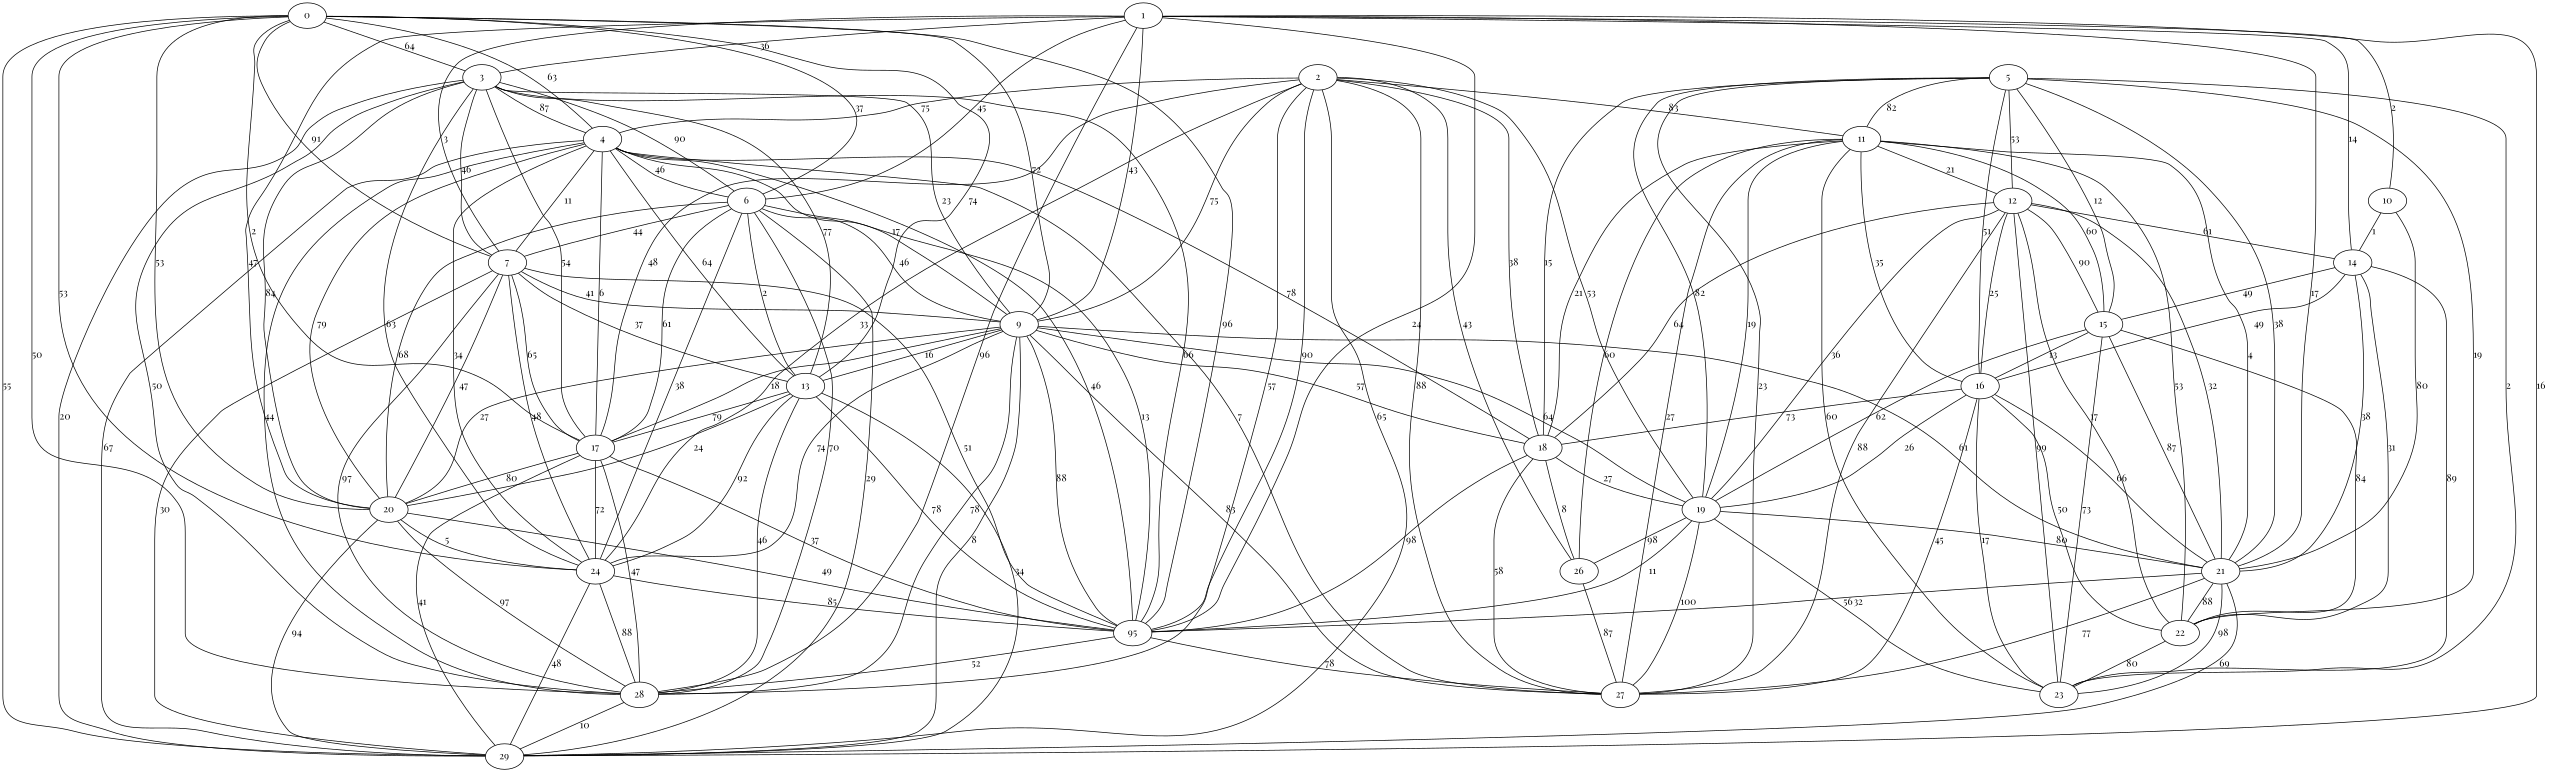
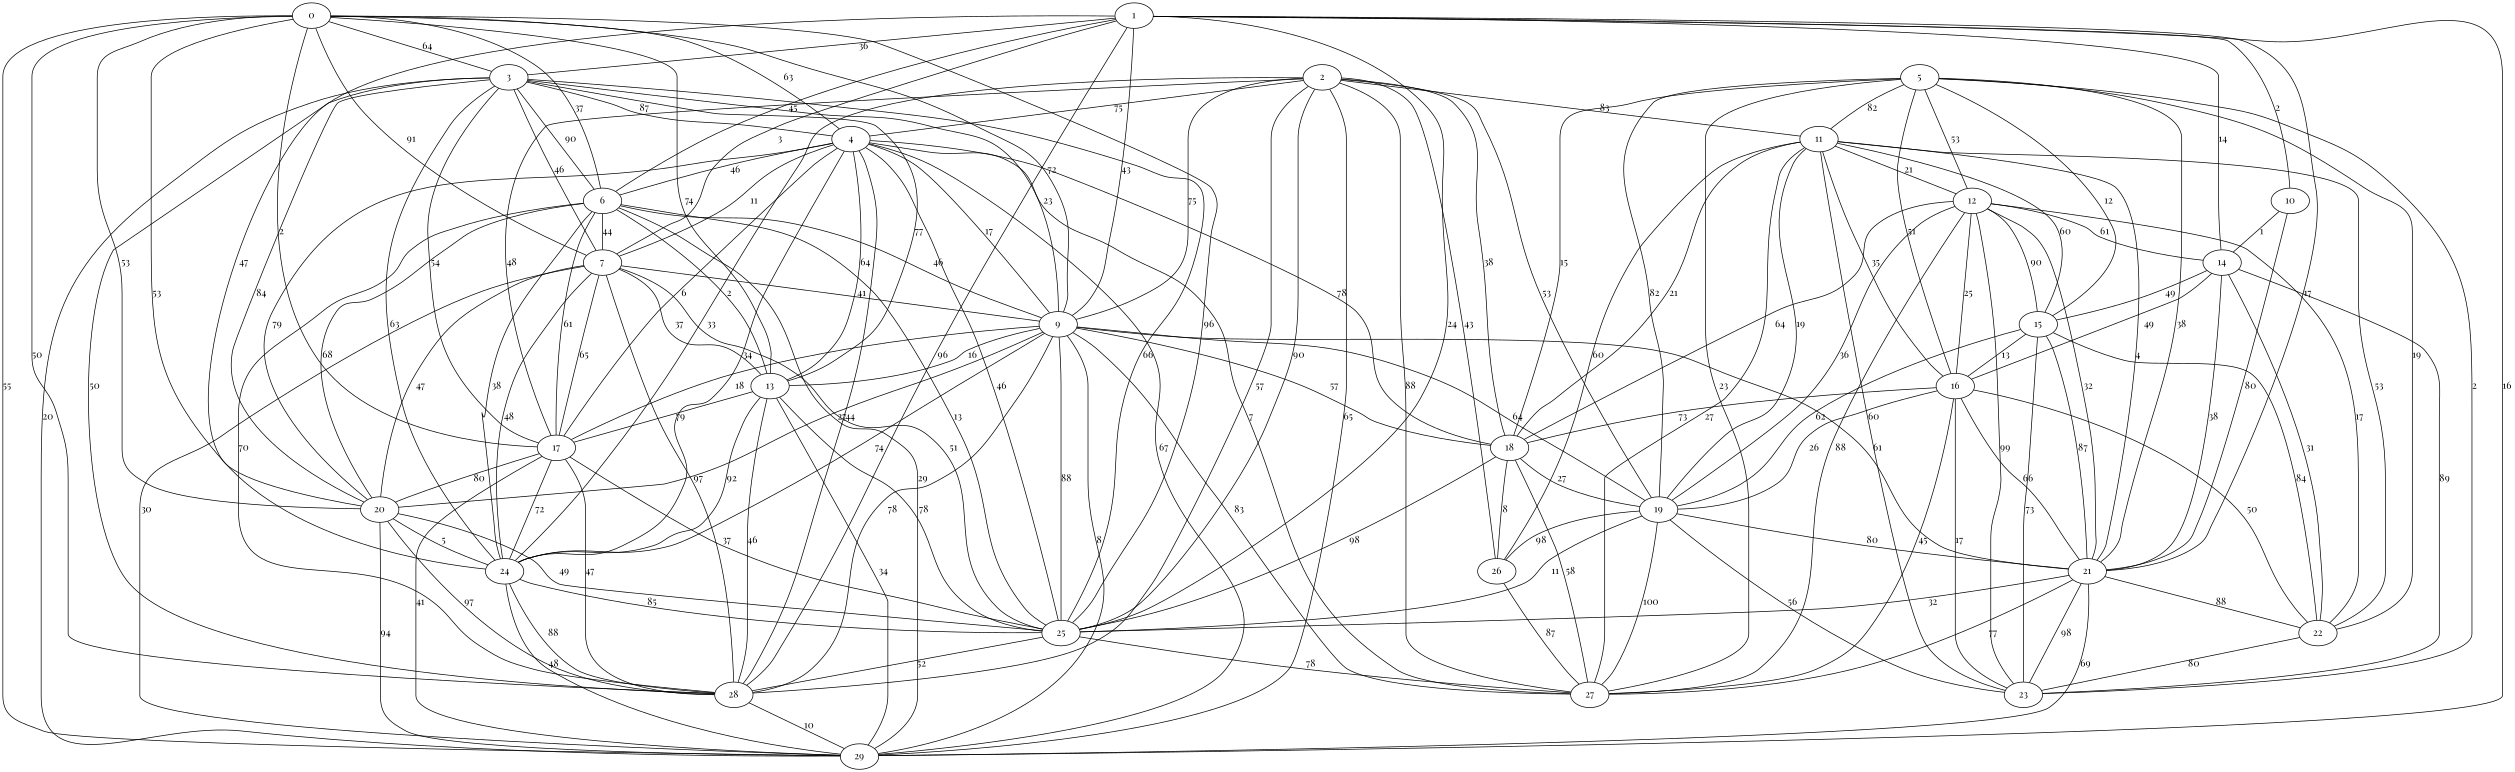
  graph {
    fontname="Playfair Display"
    node [fontname="Playfair Display"]
    edge [fontname="Playfair Display"]
    n1 [label=0]
    n2 [label=3]
    n3 [label=4]
    n4 [label=6]
    n5 [label=7]
    n6 [label=9]
    n7 [label=13]
    n8 [label=17]
    n9 [label=20]
    n10 [label=24]
-   n11 [label=95]
+   n11 [label=25]
    n12 [label=28]
    n13 [label=29]
    n14 [label=18]
    n15 [label=27]
    n16 [label=21]
    n17 [label=19]
    n18 [label=1]
    n19 [label=10]
    n20 [label=14]
    n21 [label=15]
    n22 [label=16]
    n23 [label=22]
    n24 [label=23]
    n25 [label=2]
    n26 [label=11]
    n27 [label=26]
    n28 [label=12]
    n29 [label=5]
    n1 -- n2 [label=64]
    n1 -- n3 [label=63]
    n1 -- n4 [label=37]
    n1 -- n5 [label=91]
    n1 -- n6 [label=72]
    n1 -- n7 [label=74]
    n1 -- n8 [label=2]
    n1 -- n9 [label=53]
    n1 -- n10 [label=53]
    n1 -- n11 [label=96]
    n1 -- n12 [label=50]
    n1 -- n13 [label=55]
    n2 -- n3 [label=87]
    n2 -- n4 [label=90]
    n2 -- n5 [label=46]
    n2 -- n6 [label=23]
    n2 -- n7 [label=77]
    n2 -- n8 [label=54]
    n2 -- n9 [label=84]
    n2 -- n10 [label=63]
    n2 -- n11 [label=66]
    n2 -- n12 [label=50]
    n2 -- n13 [label=20]
    n3 -- n4 [label=46]
    n3 -- n5 [label=11]
    n3 -- n6 [label=17]
    n3 -- n7 [label=64]
    n3 -- n8 [label=6]
    n3 -- n9 [label=79]
    n3 -- n10 [label=34]
    n3 -- n11 [label=46]
    n3 -- n12 [label=44]
    n3 -- n13 [label=67]
    n3 -- n14 [label=78]
    n3 -- n15 [label=7]
    n4 -- n5 [label=44]
    n4 -- n6 [label=46]
    n4 -- n7 [label=2]
    n4 -- n8 [label=61]
    n4 -- n9 [label=68]
    n4 -- n10 [label=38]
    n4 -- n11 [label=13]
    n4 -- n12 [label=70]
    n4 -- n13 [label=29]
    n5 -- n6 [label=41]
    n5 -- n7 [label=37]
    n5 -- n8 [label=65]
    n5 -- n9 [label=47]
    n5 -- n10 [label=48]
    n5 -- n11 [label=51]
    n5 -- n12 [label=97]
    n5 -- n13 [label=30]
    n6 -- n7 [label=16]
    n6 -- n8 [label=18]
    n6 -- n9 [label=27]
    n6 -- n10 [label=74]
    n6 -- n11 [label=88]
    n6 -- n12 [label=78]
    n6 -- n13 [label=8]
    n6 -- n14 [label=57]
    n6 -- n15 [label=83]
    n6 -- n16 [label=61]
    n6 -- n17 [label=64]
    n7 -- n8 [label=79]
-   n7 -- n9 [label=24]
    n7 -- n10 [label=92]
    n7 -- n11 [label=78]
    n7 -- n12 [label=46]
    n7 -- n13 [label=34]
    n8 -- n9 [label=80]
    n8 -- n10 [label=72]
    n8 -- n11 [label=37]
    n8 -- n12 [label=47]
    n8 -- n13 [label=41]
    n9 -- n10 [label=5]
    n9 -- n11 [label=49]
    n9 -- n12 [label=97]
    n9 -- n13 [label=94]
    n10 -- n11 [label=85]
    n10 -- n12 [label=88]
    n10 -- n13 [label=48]
    n11 -- n12 [label=52]
    n11 -- n15 [label=78]
    n12 -- n13 [label=10]
    n14 -- n11 [label=98]
    n14 -- n15 [label=58]
    n14 -- n17 [label=27]
    n14 -- n27 [label=8]
    n16 -- n11 [label=32]
    n16 -- n13 [label=69]
    n16 -- n15 [label=77]
    n16 -- n23 [label=88]
    n16 -- n24 [label=98]
    n17 -- n11 [label=11]
    n17 -- n15 [label=100]
    n17 -- n16 [label=80]
    n17 -- n24 [label=56]
    n17 -- n27 [label=98]
    n18 -- n2 [label=36]
    n18 -- n4 [label=45]
    n18 -- n5 [label=3]
    n18 -- n6 [label=43]
    n18 -- n9 [label=47]
    n18 -- n11 [label=24]
    n18 -- n12 [label=96]
    n18 -- n13 [label=16]
    n18 -- n16 [label=17]
    n18 -- n19 [label=2]
    n18 -- n20 [label=14]
    n19 -- n16 [label=80]
    n19 -- n20 [label=1]
    n20 -- n16 [label=38]
    n20 -- n21 [label=49]
    n20 -- n22 [label=49]
    n20 -- n23 [label=31]
    n20 -- n24 [label=89]
    n21 -- n16 [label=87]
    n21 -- n17 [label=62]
    n21 -- n22 [label=13]
    n21 -- n23 [label=84]
    n21 -- n24 [label=73]
    n22 -- n14 [label=73]
    n22 -- n15 [label=45]
    n22 -- n16 [label=66]
    n22 -- n17 [label=26]
    n22 -- n23 [label=50]
    n22 -- n24 [label=17]
    n23 -- n24 [label=80]
    n25 -- n3 [label=75]
    n25 -- n6 [label=75]
    n25 -- n8 [label=48]
    n25 -- n10 [label=33]
    n25 -- n11 [label=90]
    n25 -- n12 [label=57]
    n25 -- n13 [label=65]
    n25 -- n14 [label=38]
    n25 -- n15 [label=88]
    n25 -- n17 [label=53]
    n25 -- n26 [label=83]
    n25 -- n27 [label=43]
    n26 -- n14 [label=21]
    n26 -- n15 [label=27]
    n26 -- n16 [label=4]
    n26 -- n17 [label=19]
    n26 -- n21 [label=60]
    n26 -- n22 [label=35]
    n26 -- n23 [label=53]
    n26 -- n24 [label=60]
    n26 -- n27 [label=60]
    n26 -- n28 [label=21]
    n27 -- n15 [label=87]
    n28 -- n14 [label=64]
    n28 -- n15 [label=88]
    n28 -- n16 [label=32]
    n28 -- n17 [label=36]
    n28 -- n20 [label=61]
    n28 -- n21 [label=90]
    n28 -- n22 [label=25]
    n28 -- n23 [label=17]
    n28 -- n24 [label=99]
    n29 -- n14 [label=15]
    n29 -- n15 [label=23]
    n29 -- n16 [label=38]
    n29 -- n17 [label=82]
    n29 -- n21 [label=12]
    n29 -- n22 [label=51]
    n29 -- n23 [label=19]
    n29 -- n24 [label=2]
    n29 -- n26 [label=82]
    n29 -- n28 [label=53]
  }
